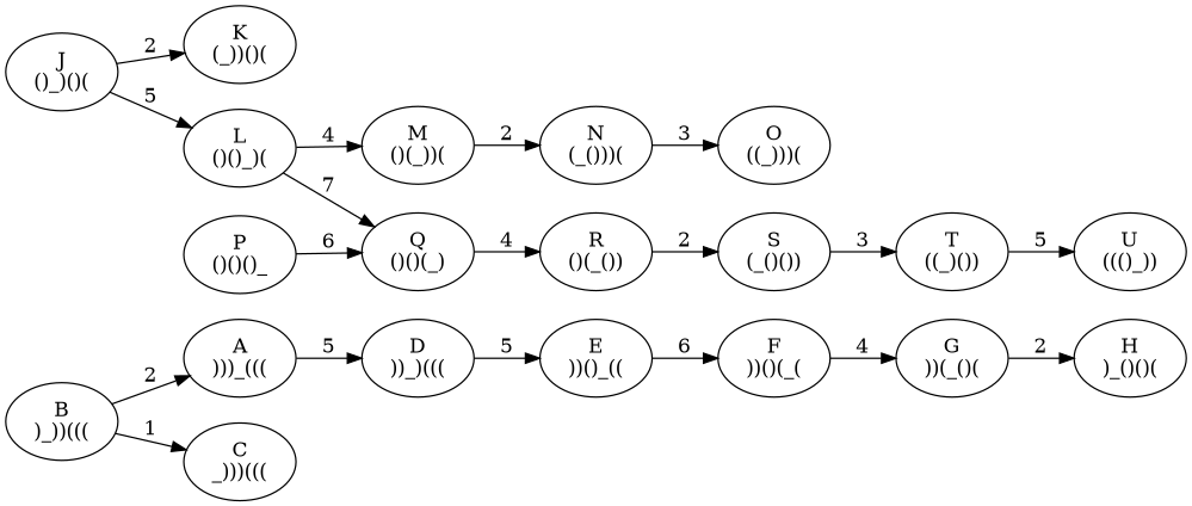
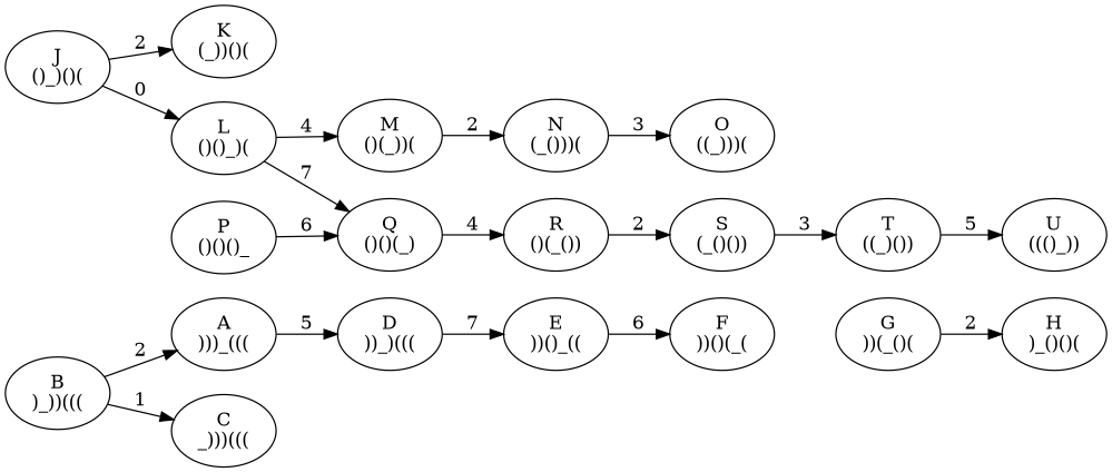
  digraph {
    rankdir=LR
    n1 [label="A\n)))_((("]
    n2 [label="D\n))_)((("]
    n3 [label="B\n)_))((("]
    n4 [label="C\n_)))((("]
    n5 [label="E\n))()_(("]
    n6 [label="F\n))()(_("]
    n7 [label="G\n))(_()("]
    n8 [label="H\n)_()()("]
    n9 [label="J\n()_)()("]
    n10 [label="K\n(_))()("]
    n11 [label="L\n()()_)("]
    n12 [label="M\n()(_))("]
    n13 [label="Q\n()()(_)"]
    n14 [label="N\n(_()))("]
    n15 [label="P\n()()()_"]
    n16 [label="O\n((_)))("]
    n17 [label="R\n()(_())"]
    n18 [label="S\n(_()())"]
    n19 [label="T\n((_)())"]
    n20 [label="U\n((()_))"]
    n1 -> n2 [label=5]
-   n2 -> n5 [label=5]
+   n2 -> n5 [label=7]
    n3 -> n1 [label=2]
    n3 -> n4 [label=1]
    n5 -> n6 [label=6]
-   n6 -> n7 [label=4]
    n7 -> n8 [label=2]
    n9 -> n10 [label=2]
-   n9 -> n11 [label=5]
+   n9 -> n11 [label=0]
    n11 -> n12 [label=4]
    n11 -> n13 [label=7]
    n12 -> n14 [label=2]
    n13 -> n17 [label=4]
    n14 -> n16 [label=3]
    n15 -> n13 [label=6]
    n17 -> n18 [label=2]
    n18 -> n19 [label=3]
    n19 -> n20 [label=5]
  }
